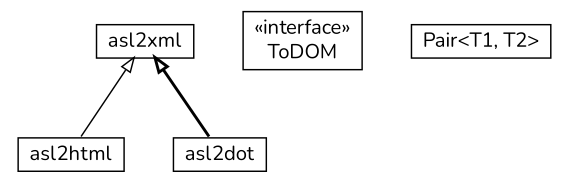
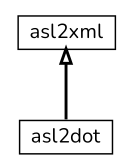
  digraph {
    fontname=Nunito
    nodesep=0.25
    ranksep=0.5
    node [fontcolor=black fontname=Nunito fontsize=14.0 shape=plaintext]
    edge [arrowtail=empty dir=back fontname=Nunito fontsize=10 headport=p labelfontname=Helvetica labelfontsize=10 tailport=p]
    n1 [label=<<table title="jason.util.asl2xml" border="0" cellborder="1" cellspacing="0" cellpadding="2" port="p" href="./asl2xml.html"> 		<tr><td><table border="0" cellspacing="0" cellpadding="1"> <tr><td align="center" balign="center"> asl2xml </td></tr> 		</table></td></tr> 		</table>>]
-   n2 [label=<<table title="jason.util.asl2html" border="0" cellborder="1" cellspacing="0" cellpadding="2" port="p" href="./asl2html.html"> 		<tr><td><table border="0" cellspacing="0" cellpadding="1"> <tr><td align="center" balign="center"> asl2html </td></tr> 		</table></td></tr> 		</table>>]
    n3 [label=<<table title="jason.util.asl2dot" border="0" cellborder="1" cellspacing="0" cellpadding="2" port="p" href="./asl2dot.html"> 		<tr><td><table border="0" cellspacing="0" cellpadding="1"> <tr><td align="center" balign="center"> asl2dot </td></tr> 		</table></td></tr> 		</table>>]
-   n4 [label=<<table title="jason.util.ToDOM" border="0" cellborder="1" cellspacing="0" cellpadding="2" port="p" href="./ToDOM.html"> 		<tr><td><table border="0" cellspacing="0" cellpadding="1"> <tr><td align="center" balign="center"> &#171;interface&#187; </td></tr> <tr><td align="center" balign="center"> ToDOM </td></tr> 		</table></td></tr> 		</table>>]
-   n5 [label=<<table title="jason.util.Pair" border="0" cellborder="1" cellspacing="0" cellpadding="2" port="p" href="./Pair.html"> 		<tr><td><table border="0" cellspacing="0" cellpadding="1"> <tr><td align="center" balign="center"> Pair&lt;T1, T2&gt; </td></tr> 		</table></td></tr> 		</table>>]
-   n1 -> n2 [style=solid]
    n1 -> n3 [style=bold]
  }
